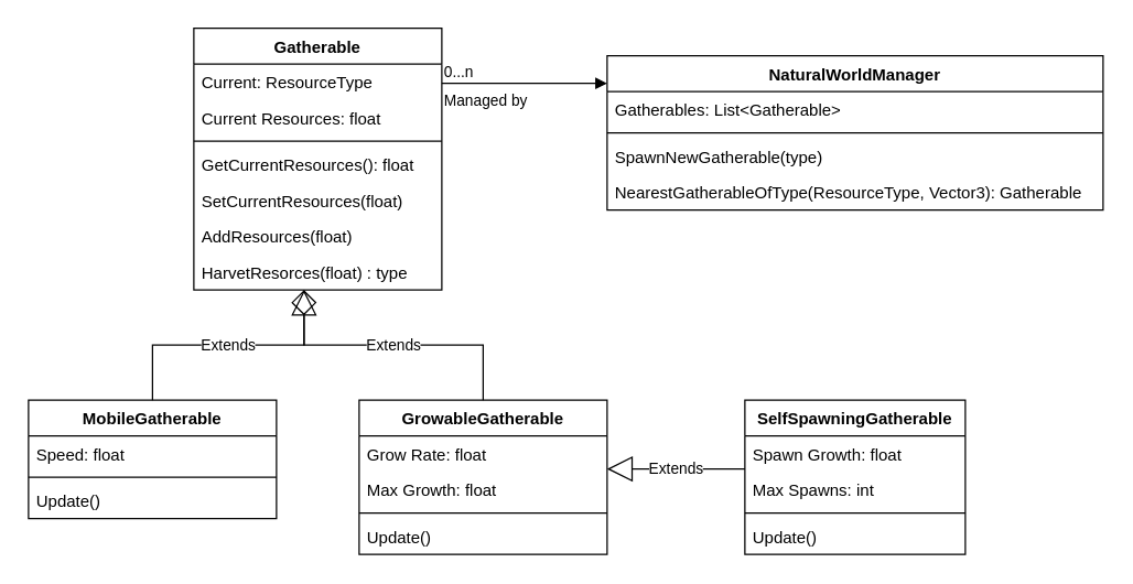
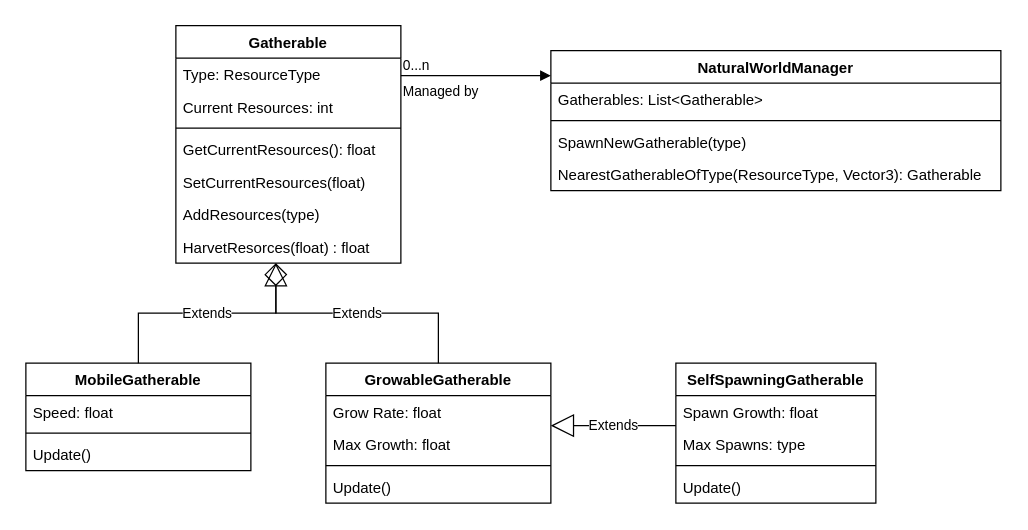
  <mxCell id="0" />
  <mxCell id="1" parent="0" />
  <mxCell id="2" value="Gatherable" style="swimlane;fontStyle=1;align=center;verticalAlign=top;childLayout=stackLayout;horizontal=1;startSize=26;horizontalStack=0;resizeParent=1;resizeParentMax=0;resizeLast=0;collapsible=1;marginBottom=0;" vertex="1" parent="1"><mxGeometry x="140" y="20" width="180" height="190" as="geometry" /></mxCell>
- <mxCell id="3" value="Current: ResourceType" style="text;strokeColor=none;fillColor=none;align=left;verticalAlign=top;spacingLeft=4;spacingRight=4;overflow=hidden;rotatable=0;points=[[0,0.5],[1,0.5]];portConstraint=eastwest;" vertex="1" parent="2"><mxGeometry y="26" width="180" height="26" as="geometry" /></mxCell>
- <mxCell id="4" value="Current Resources: float" style="text;strokeColor=none;fillColor=none;align=left;verticalAlign=top;spacingLeft=4;spacingRight=4;overflow=hidden;rotatable=0;points=[[0,0.5],[1,0.5]];portConstraint=eastwest;" vertex="1" parent="2"><mxGeometry y="52" width="180" height="26" as="geometry" /></mxCell>
+ <mxCell id="3" value="Type: ResourceType" style="text;strokeColor=none;fillColor=none;align=left;verticalAlign=top;spacingLeft=4;spacingRight=4;overflow=hidden;rotatable=0;points=[[0,0.5],[1,0.5]];portConstraint=eastwest;" vertex="1" parent="2"><mxGeometry y="26" width="180" height="26" as="geometry" /></mxCell>
+ <mxCell id="4" value="Current Resources: int" style="text;strokeColor=none;fillColor=none;align=left;verticalAlign=top;spacingLeft=4;spacingRight=4;overflow=hidden;rotatable=0;points=[[0,0.5],[1,0.5]];portConstraint=eastwest;" vertex="1" parent="2"><mxGeometry y="52" width="180" height="26" as="geometry" /></mxCell>
  <mxCell id="5" value="" style="line;strokeWidth=1;fillColor=none;align=left;verticalAlign=middle;spacingTop=-1;spacingLeft=3;spacingRight=3;rotatable=0;labelPosition=right;points=[];portConstraint=eastwest;strokeColor=inherit;" vertex="1" parent="2"><mxGeometry y="78" width="180" height="8" as="geometry" /></mxCell>
  <mxCell id="6" value="GetCurrentResources(): float" style="text;strokeColor=none;fillColor=none;align=left;verticalAlign=top;spacingLeft=4;spacingRight=4;overflow=hidden;rotatable=0;points=[[0,0.5],[1,0.5]];portConstraint=eastwest;" vertex="1" parent="2"><mxGeometry y="86" width="180" height="26" as="geometry" /></mxCell>
  <mxCell id="7" value="SetCurrentResources(float)" style="text;strokeColor=none;fillColor=none;align=left;verticalAlign=top;spacingLeft=4;spacingRight=4;overflow=hidden;rotatable=0;points=[[0,0.5],[1,0.5]];portConstraint=eastwest;" vertex="1" parent="2"><mxGeometry y="112" width="180" height="26" as="geometry" /></mxCell>
- <mxCell id="8" value="AddResources(float)" style="text;strokeColor=none;fillColor=none;align=left;verticalAlign=top;spacingLeft=4;spacingRight=4;overflow=hidden;rotatable=0;points=[[0,0.5],[1,0.5]];portConstraint=eastwest;" vertex="1" parent="2"><mxGeometry y="138" width="180" height="26" as="geometry" /></mxCell>
- <mxCell id="9" value="HarvetResorces(float) : type" style="text;strokeColor=none;fillColor=none;align=left;verticalAlign=top;spacingLeft=4;spacingRight=4;overflow=hidden;rotatable=0;points=[[0,0.5],[1,0.5]];portConstraint=eastwest;" vertex="1" parent="2"><mxGeometry y="164" width="180" height="26" as="geometry" /></mxCell>
+ <mxCell id="8" value="AddResources(type)" style="text;strokeColor=none;fillColor=none;align=left;verticalAlign=top;spacingLeft=4;spacingRight=4;overflow=hidden;rotatable=0;points=[[0,0.5],[1,0.5]];portConstraint=eastwest;" vertex="1" parent="2"><mxGeometry y="138" width="180" height="26" as="geometry" /></mxCell>
+ <mxCell id="9" value="HarvetResorces(float) : float" style="text;strokeColor=none;fillColor=none;align=left;verticalAlign=top;spacingLeft=4;spacingRight=4;overflow=hidden;rotatable=0;points=[[0,0.5],[1,0.5]];portConstraint=eastwest;" vertex="1" parent="2"><mxGeometry y="164" width="180" height="26" as="geometry" /></mxCell>
  <mxCell id="10" value="NaturalWorldManager" style="swimlane;fontStyle=1;align=center;verticalAlign=top;childLayout=stackLayout;horizontal=1;startSize=26;horizontalStack=0;resizeParent=1;resizeParentMax=0;resizeLast=0;collapsible=1;marginBottom=0;" vertex="1" parent="1"><mxGeometry x="440" y="40" width="360" height="112" as="geometry" /></mxCell>
  <mxCell id="11" value="Gatherables: List&lt;Gatherable&gt;" style="text;strokeColor=none;fillColor=none;align=left;verticalAlign=top;spacingLeft=4;spacingRight=4;overflow=hidden;rotatable=0;points=[[0,0.5],[1,0.5]];portConstraint=eastwest;" vertex="1" parent="10"><mxGeometry y="26" width="360" height="26" as="geometry" /></mxCell>
  <mxCell id="12" value="" style="line;strokeWidth=1;fillColor=none;align=left;verticalAlign=middle;spacingTop=-1;spacingLeft=3;spacingRight=3;rotatable=0;labelPosition=right;points=[];portConstraint=eastwest;strokeColor=inherit;" vertex="1" parent="10"><mxGeometry y="52" width="360" height="8" as="geometry" /></mxCell>
  <mxCell id="13" value="SpawnNewGatherable(type)" style="text;strokeColor=none;fillColor=none;align=left;verticalAlign=top;spacingLeft=4;spacingRight=4;overflow=hidden;rotatable=0;points=[[0,0.5],[1,0.5]];portConstraint=eastwest;" vertex="1" parent="10"><mxGeometry y="60" width="360" height="26" as="geometry" /></mxCell>
  <mxCell id="14" value="NearestGatherableOfType(ResourceType, Vector3): Gatherable" style="text;strokeColor=none;fillColor=none;align=left;verticalAlign=top;spacingLeft=4;spacingRight=4;overflow=hidden;rotatable=0;points=[[0,0.5],[1,0.5]];portConstraint=eastwest;" vertex="1" parent="10"><mxGeometry y="86" width="360" height="26" as="geometry" /></mxCell>
  <mxCell id="15" value="&lt;div&gt;Managed by&lt;/div&gt;&lt;div&gt;&lt;br&gt;&lt;/div&gt;" style="endArrow=block;endFill=1;html=1;edgeStyle=orthogonalEdgeStyle;align=left;verticalAlign=top;rounded=0;targetPerimeterSpacing=1;" edge="1" parent="1"><mxGeometry x="-1" relative="1" as="geometry"><mxPoint x="320" y="60" as="sourcePoint" /><mxPoint x="440" y="60" as="targetPoint" /></mxGeometry></mxCell>
  <mxCell id="16" value="0...n" style="edgeLabel;resizable=0;html=1;align=left;verticalAlign=bottom;" connectable="0" vertex="1" parent="15"><mxGeometry x="-1" relative="1" as="geometry" /></mxCell>
  <mxCell id="17" value="GrowableGatherable&#10;" style="swimlane;fontStyle=1;align=center;verticalAlign=top;childLayout=stackLayout;horizontal=1;startSize=26;horizontalStack=0;resizeParent=1;resizeParentMax=0;resizeLast=0;collapsible=1;marginBottom=0;" vertex="1" parent="1"><mxGeometry x="260" y="290" width="180" height="112" as="geometry" /></mxCell>
  <mxCell id="18" value="Grow Rate: float" style="text;strokeColor=none;fillColor=none;align=left;verticalAlign=top;spacingLeft=4;spacingRight=4;overflow=hidden;rotatable=0;points=[[0,0.5],[1,0.5]];portConstraint=eastwest;" vertex="1" parent="17"><mxGeometry y="26" width="180" height="26" as="geometry" /></mxCell>
  <mxCell id="19" value="Max Growth: float" style="text;strokeColor=none;fillColor=none;align=left;verticalAlign=top;spacingLeft=4;spacingRight=4;overflow=hidden;rotatable=0;points=[[0,0.5],[1,0.5]];portConstraint=eastwest;" vertex="1" parent="17"><mxGeometry y="52" width="180" height="26" as="geometry" /></mxCell>
  <mxCell id="20" value="" style="line;strokeWidth=1;fillColor=none;align=left;verticalAlign=middle;spacingTop=-1;spacingLeft=3;spacingRight=3;rotatable=0;labelPosition=right;points=[];portConstraint=eastwest;strokeColor=inherit;" vertex="1" parent="17"><mxGeometry y="78" width="180" height="8" as="geometry" /></mxCell>
  <mxCell id="21" value="Update()" style="text;strokeColor=none;fillColor=none;align=left;verticalAlign=top;spacingLeft=4;spacingRight=4;overflow=hidden;rotatable=0;points=[[0,0.5],[1,0.5]];portConstraint=eastwest;" vertex="1" parent="17"><mxGeometry y="86" width="180" height="26" as="geometry" /></mxCell>
  <mxCell id="22" value="MobileGatherable" style="swimlane;fontStyle=1;align=center;verticalAlign=top;childLayout=stackLayout;horizontal=1;startSize=26;horizontalStack=0;resizeParent=1;resizeParentMax=0;resizeLast=0;collapsible=1;marginBottom=0;" vertex="1" parent="1"><mxGeometry x="20" y="290" width="180" height="86" as="geometry" /></mxCell>
  <mxCell id="23" value="Speed: float&#10;" style="text;strokeColor=none;fillColor=none;align=left;verticalAlign=top;spacingLeft=4;spacingRight=4;overflow=hidden;rotatable=0;points=[[0,0.5],[1,0.5]];portConstraint=eastwest;" vertex="1" parent="22"><mxGeometry y="26" width="180" height="26" as="geometry" /></mxCell>
  <mxCell id="24" value="" style="line;strokeWidth=1;fillColor=none;align=left;verticalAlign=middle;spacingTop=-1;spacingLeft=3;spacingRight=3;rotatable=0;labelPosition=right;points=[];portConstraint=eastwest;strokeColor=inherit;" vertex="1" parent="22"><mxGeometry y="52" width="180" height="8" as="geometry" /></mxCell>
  <mxCell id="25" value="Update()" style="text;strokeColor=none;fillColor=none;align=left;verticalAlign=top;spacingLeft=4;spacingRight=4;overflow=hidden;rotatable=0;points=[[0,0.5],[1,0.5]];portConstraint=eastwest;" vertex="1" parent="22"><mxGeometry y="60" width="180" height="26" as="geometry" /></mxCell>
  <mxCell id="26" value="Extends" style="endArrow=diamond;endSize=16;endFill=0;html=1;rounded=0;targetPerimeterSpacing=1;entryX=0.444;entryY=1;entryDx=0;entryDy=0;entryPerimeter=0;exitX=0.5;exitY=0;exitDx=0;exitDy=0;" edge="1" parent="1" source="17" target="9"><mxGeometry width="160" relative="1" as="geometry"><mxPoint x="110" y="280" as="sourcePoint" /><mxPoint x="400" y="450" as="targetPoint" /><Array as="points"><mxPoint x="350" y="250" /><mxPoint x="220" y="250" /></Array></mxGeometry></mxCell>
  <mxCell id="27" value="Extends" style="endArrow=block;endSize=16;endFill=0;html=1;rounded=0;targetPerimeterSpacing=1;exitX=0.5;exitY=0;exitDx=0;exitDy=0;" edge="1" parent="1" source="22"><mxGeometry width="160" relative="1" as="geometry"><mxPoint x="105.06" y="298.992" as="sourcePoint" /><mxPoint x="220" y="210" as="targetPoint" /><Array as="points"><mxPoint x="110" y="250" /><mxPoint x="220" y="250" /></Array></mxGeometry></mxCell>
  <mxCell id="28" value="SelfSpawningGatherable&#10;" style="swimlane;fontStyle=1;align=center;verticalAlign=top;childLayout=stackLayout;horizontal=1;startSize=26;horizontalStack=0;resizeParent=1;resizeParentMax=0;resizeLast=0;collapsible=1;marginBottom=0;" vertex="1" parent="1"><mxGeometry x="540" y="290" width="160" height="112" as="geometry" /></mxCell>
  <mxCell id="29" value="Spawn Growth: float&#10;" style="text;strokeColor=none;fillColor=none;align=left;verticalAlign=top;spacingLeft=4;spacingRight=4;overflow=hidden;rotatable=0;points=[[0,0.5],[1,0.5]];portConstraint=eastwest;" vertex="1" parent="28"><mxGeometry y="26" width="160" height="26" as="geometry" /></mxCell>
- <mxCell id="30" value="Max Spawns: int" style="text;strokeColor=none;fillColor=none;align=left;verticalAlign=top;spacingLeft=4;spacingRight=4;overflow=hidden;rotatable=0;points=[[0,0.5],[1,0.5]];portConstraint=eastwest;" vertex="1" parent="28"><mxGeometry y="52" width="160" height="26" as="geometry" /></mxCell>
+ <mxCell id="30" value="Max Spawns: type" style="text;strokeColor=none;fillColor=none;align=left;verticalAlign=top;spacingLeft=4;spacingRight=4;overflow=hidden;rotatable=0;points=[[0,0.5],[1,0.5]];portConstraint=eastwest;" vertex="1" parent="28"><mxGeometry y="52" width="160" height="26" as="geometry" /></mxCell>
  <mxCell id="31" value="" style="line;strokeWidth=1;fillColor=none;align=left;verticalAlign=middle;spacingTop=-1;spacingLeft=3;spacingRight=3;rotatable=0;labelPosition=right;points=[];portConstraint=eastwest;strokeColor=inherit;" vertex="1" parent="28"><mxGeometry y="78" width="160" height="8" as="geometry" /></mxCell>
  <mxCell id="32" value="Update()" style="text;strokeColor=none;fillColor=none;align=left;verticalAlign=top;spacingLeft=4;spacingRight=4;overflow=hidden;rotatable=0;points=[[0,0.5],[1,0.5]];portConstraint=eastwest;" vertex="1" parent="28"><mxGeometry y="86" width="160" height="26" as="geometry" /></mxCell>
  <mxCell id="33" value="Extends" style="endArrow=block;endSize=16;endFill=0;html=1;rounded=0;targetPerimeterSpacing=1;" edge="1" parent="1"><mxGeometry width="160" relative="1" as="geometry"><mxPoint x="540" y="340" as="sourcePoint" /><mxPoint x="440" y="340" as="targetPoint" /><Array as="points"><mxPoint x="480" y="340" /></Array></mxGeometry></mxCell>
